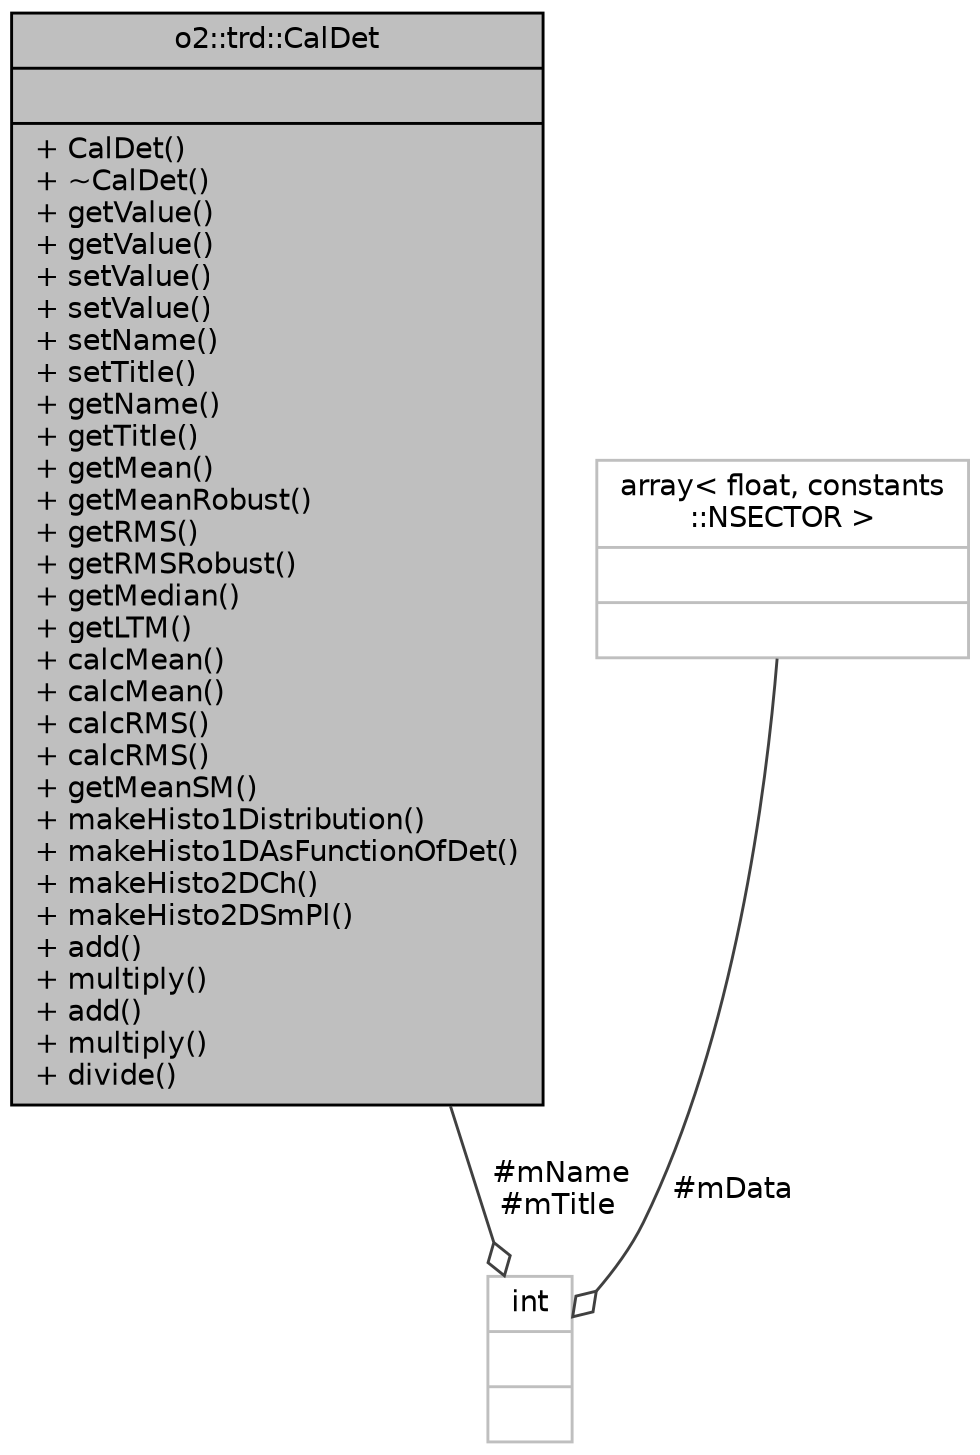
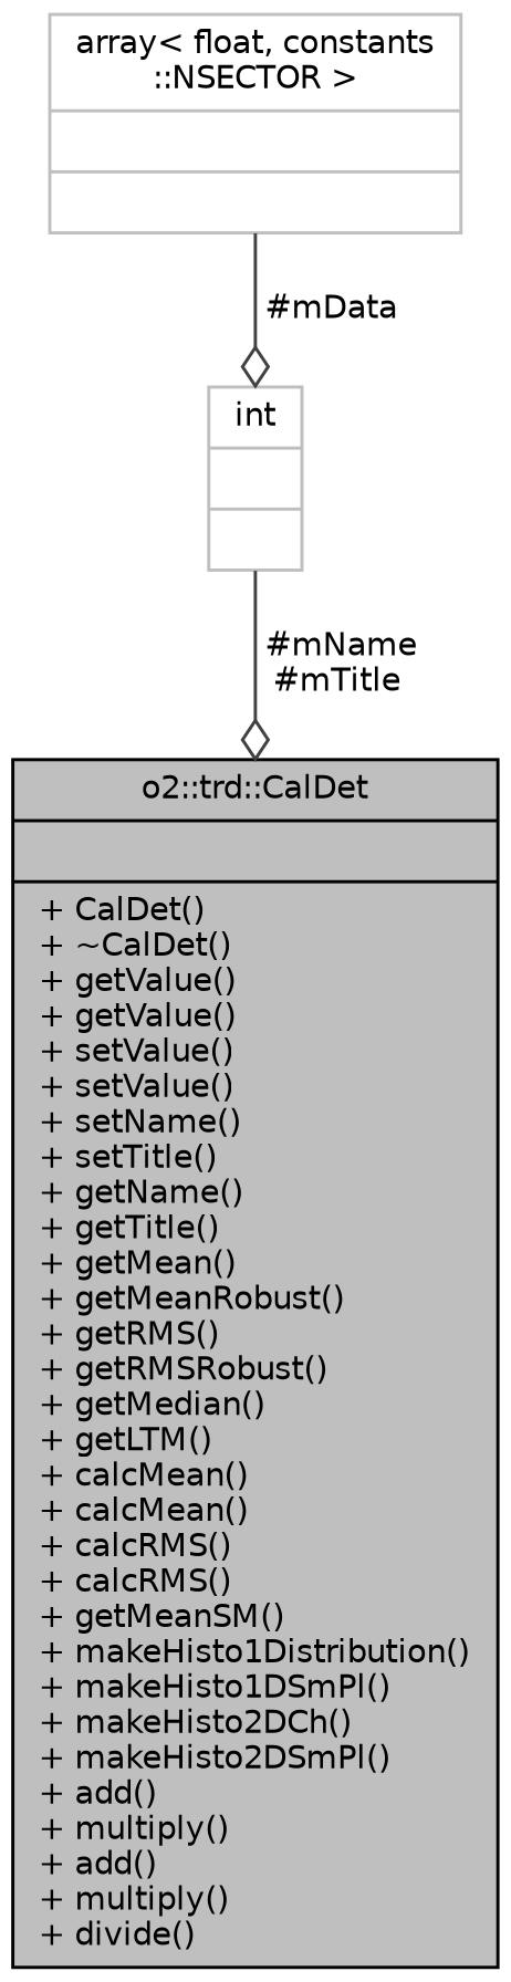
  digraph {
    node [color=grey75 fontname=Helvetica fontsize=10 shape=record]
    edge [arrowhead=odiamond color=grey25 fontname=Helvetica fontsize=10 labelfontname=Helvetica labelfontsize=10 style=solid]
-   n1 [color=black fillcolor=grey75 fontcolor=black height=0.2 label="{o2::trd::CalDet\n||+ CalDet()\l+ ~CalDet()\l+ getValue()\l+ getValue()\l+ setValue()\l+ setValue()\l+ setName()\l+ setTitle()\l+ getName()\l+ getTitle()\l+ getMean()\l+ getMeanRobust()\l+ getRMS()\l+ getRMSRobust()\l+ getMedian()\l+ getLTM()\l+ calcMean()\l+ calcMean()\l+ calcRMS()\l+ calcRMS()\l+ getMeanSM()\l+ makeHisto1Distribution()\l+ makeHisto1DAsFunctionOfDet()\l+ makeHisto2DCh()\l+ makeHisto2DSmPl()\l+ add()\l+ multiply()\l+ add()\l+ multiply()\l+ divide()\l}" style=filled width=0.4]
+   n1 [color=black fillcolor=grey75 fontcolor=black height=0.2 label="{o2::trd::CalDet\n||+ CalDet()\l+ ~CalDet()\l+ getValue()\l+ getValue()\l+ setValue()\l+ setValue()\l+ setName()\l+ setTitle()\l+ getName()\l+ getTitle()\l+ getMean()\l+ getMeanRobust()\l+ getRMS()\l+ getRMSRobust()\l+ getMedian()\l+ getLTM()\l+ calcMean()\l+ calcMean()\l+ calcRMS()\l+ calcRMS()\l+ getMeanSM()\l+ makeHisto1Distribution()\l+ makeHisto1DSmPl()\l+ makeHisto2DCh()\l+ makeHisto2DSmPl()\l+ add()\l+ multiply()\l+ add()\l+ multiply()\l+ divide()\l}" style=filled width=0.4]
    n2 [height=0.2 label="{int\n||}" width=0.4]
    n3 [height=0.2 label="{array\< float, constants\l::NSECTOR \>\n||}" width=0.4]
-   n1 -> n2 [label=" #mName\n#mTitle"]
+   n2 -> n1 [label=" #mName\n#mTitle"]
    n3 -> n2 [label=" #mData"]
  }
